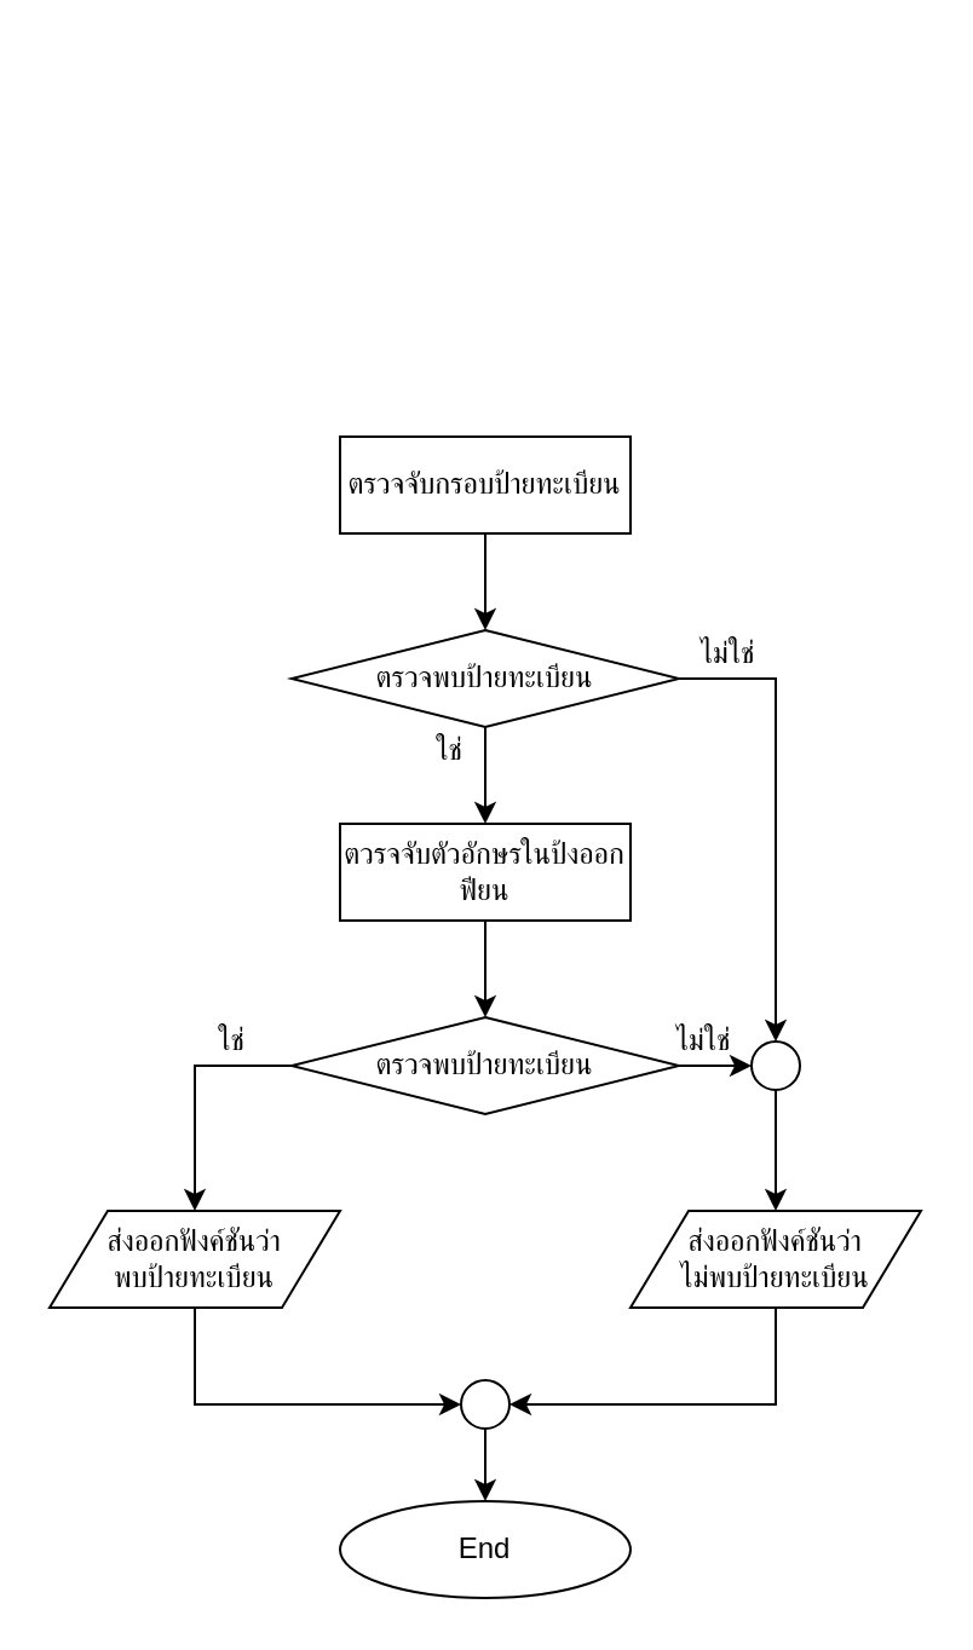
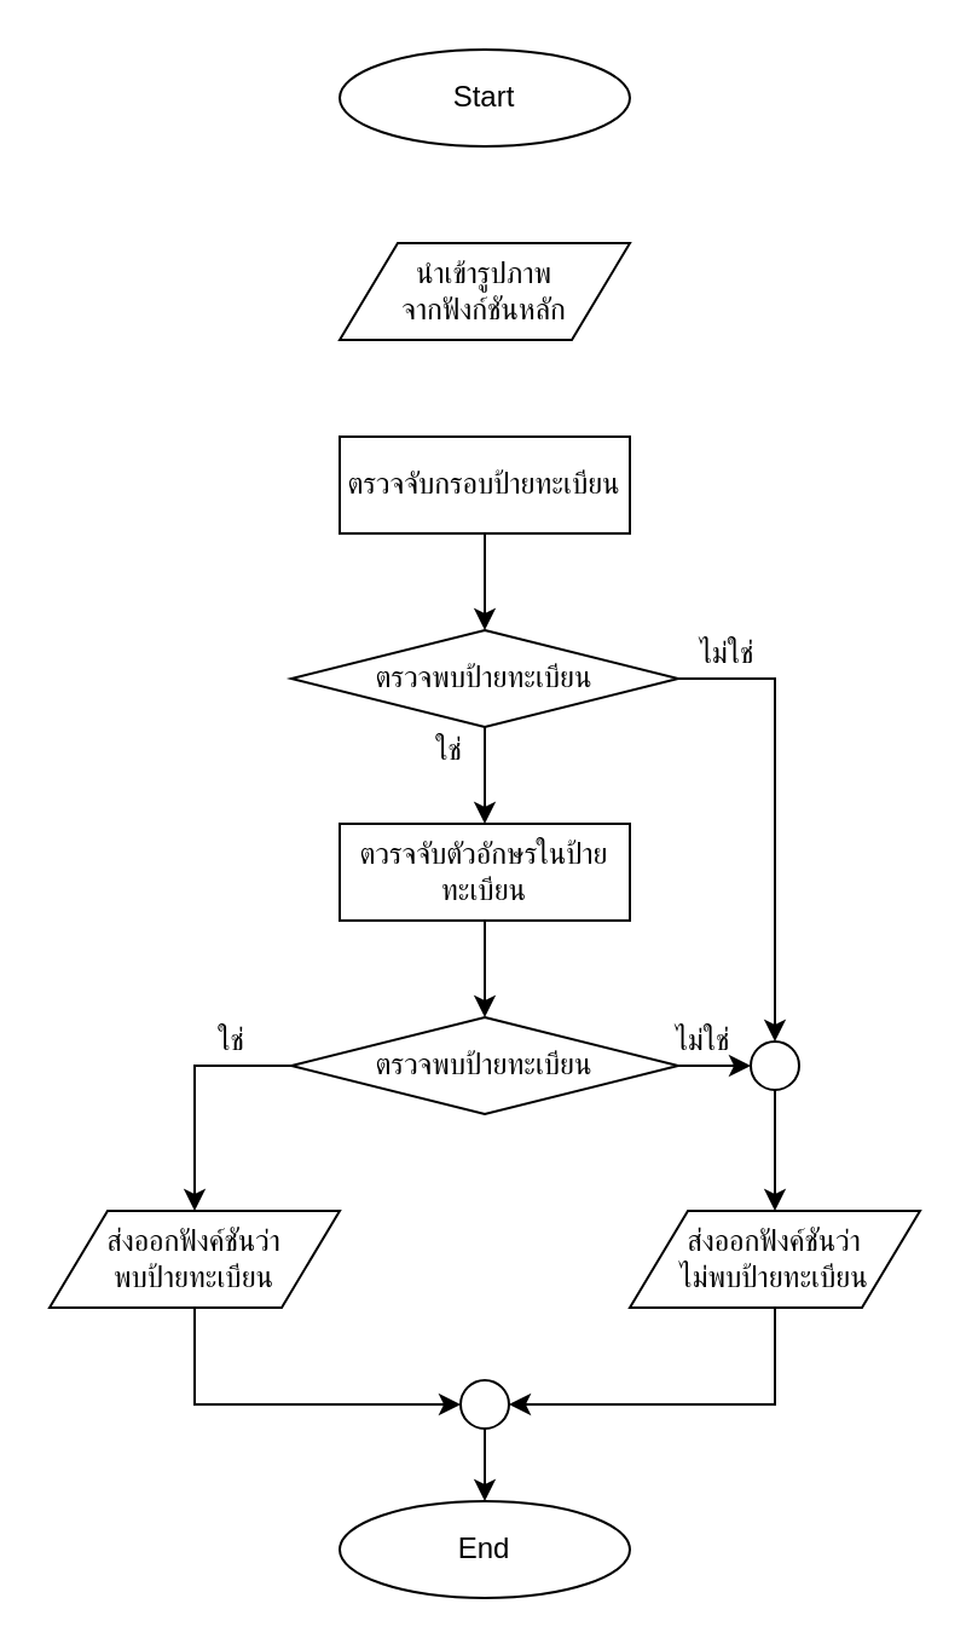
  <mxCell id="0" />
  <mxCell id="1" parent="0" />
+ <mxCell id="2" value="Start" style="ellipse;whiteSpace=wrap;html=1;" vertex="1" parent="1"><mxGeometry x="140" y="20" width="120" height="40" as="geometry" /></mxCell>
+ <mxCell id="3" value="นำเข้ารูปภาพ&lt;br&gt;จากฟังก์ชันหลัก" style="shape=parallelogram;perimeter=parallelogramPerimeter;whiteSpace=wrap;html=1;" vertex="1" parent="1"><mxGeometry x="140" y="100" width="120" height="40" as="geometry" /></mxCell>
  <mxCell id="4" value="" style="edgeStyle=orthogonalEdgeStyle;rounded=0;orthogonalLoop=1;jettySize=auto;html=1;" edge="1" parent="1" source="5" target="8"><mxGeometry relative="1" as="geometry" /></mxCell>
  <mxCell id="5" value="ตรวจจับกรอบป้ายทะเบียน" style="rounded=0;whiteSpace=wrap;html=1;" vertex="1" parent="1"><mxGeometry x="140" y="180" width="120" height="40" as="geometry" /></mxCell>
  <mxCell id="6" value="" style="edgeStyle=orthogonalEdgeStyle;rounded=0;orthogonalLoop=1;jettySize=auto;html=1;" edge="1" parent="1" source="8" target="19"><mxGeometry relative="1" as="geometry" /></mxCell>
  <mxCell id="7" style="edgeStyle=orthogonalEdgeStyle;rounded=0;orthogonalLoop=1;jettySize=auto;html=1;entryX=0.5;entryY=0;entryDx=0;entryDy=0;" edge="1" parent="1" source="8" target="24"><mxGeometry relative="1" as="geometry" /></mxCell>
  <mxCell id="8" value="ตรวจพบป้ายทะเบียน" style="rhombus;whiteSpace=wrap;html=1;" vertex="1" parent="1"><mxGeometry x="120" y="260" width="160" height="40" as="geometry" /></mxCell>
  <mxCell id="9" value="ใช่" style="text;html=1;align=center;verticalAlign=middle;resizable=0;points=[];;autosize=1;" vertex="1" parent="1"><mxGeometry x="170" y="300" width="30" height="20" as="geometry" /></mxCell>
  <mxCell id="10" value="ไม่ใช่" style="text;html=1;align=center;verticalAlign=middle;resizable=0;points=[];;autosize=1;" vertex="1" parent="1"><mxGeometry x="280" y="260" width="40" height="20" as="geometry" /></mxCell>
  <mxCell id="11" style="edgeStyle=orthogonalEdgeStyle;rounded=0;orthogonalLoop=1;jettySize=auto;html=1;entryX=0;entryY=0.5;entryDx=0;entryDy=0;" edge="1" parent="1" source="12" target="16"><mxGeometry relative="1" as="geometry"><Array as="points"><mxPoint x="80" y="580" /></Array></mxGeometry></mxCell>
  <mxCell id="12" value="&lt;div&gt;ส่งออกฟังค์ชันว่า&lt;/div&gt;&lt;div&gt;พบป้ายทะเบียน&lt;/div&gt;" style="shape=parallelogram;perimeter=parallelogramPerimeter;whiteSpace=wrap;html=1;" vertex="1" parent="1"><mxGeometry x="20" y="500" width="120" height="40" as="geometry" /></mxCell>
  <mxCell id="13" style="edgeStyle=orthogonalEdgeStyle;rounded=0;orthogonalLoop=1;jettySize=auto;html=1;entryX=1;entryY=0.5;entryDx=0;entryDy=0;" edge="1" parent="1" source="14" target="16"><mxGeometry relative="1" as="geometry"><Array as="points"><mxPoint x="320" y="580" /></Array></mxGeometry></mxCell>
  <mxCell id="14" value="&lt;div&gt;ส่งออกฟังค์ชันว่า&lt;/div&gt;&lt;div&gt;ไม่พบป้ายทะเบียน&lt;/div&gt;" style="shape=parallelogram;perimeter=parallelogramPerimeter;whiteSpace=wrap;html=1;" vertex="1" parent="1"><mxGeometry x="260" y="500" width="120" height="40" as="geometry" /></mxCell>
  <mxCell id="15" style="edgeStyle=orthogonalEdgeStyle;rounded=0;orthogonalLoop=1;jettySize=auto;html=1;entryX=0.5;entryY=0;entryDx=0;entryDy=0;" edge="1" parent="1" source="16" target="17"><mxGeometry relative="1" as="geometry" /></mxCell>
  <mxCell id="16" value="" style="ellipse;whiteSpace=wrap;html=1;aspect=fixed;" vertex="1" parent="1"><mxGeometry x="190" y="570" width="20" height="20" as="geometry" /></mxCell>
  <mxCell id="17" value="End" style="ellipse;whiteSpace=wrap;html=1;" vertex="1" parent="1"><mxGeometry x="140" y="620" width="120" height="40" as="geometry" /></mxCell>
  <mxCell id="18" value="" style="edgeStyle=orthogonalEdgeStyle;rounded=0;orthogonalLoop=1;jettySize=auto;html=1;" edge="1" parent="1" source="19" target="22"><mxGeometry relative="1" as="geometry" /></mxCell>
- <mxCell id="19" value="ตวรจจับตัวอักษรในป้งออกฟียน" style="rounded=0;whiteSpace=wrap;html=1;" vertex="1" parent="1"><mxGeometry x="140" y="340" width="120" height="40" as="geometry" /></mxCell>
+ <mxCell id="19" value="ตวรจจับตัวอักษรในป้ายทะเบียน" style="rounded=0;whiteSpace=wrap;html=1;" vertex="1" parent="1"><mxGeometry x="140" y="340" width="120" height="40" as="geometry" /></mxCell>
  <mxCell id="20" style="edgeStyle=orthogonalEdgeStyle;rounded=0;orthogonalLoop=1;jettySize=auto;html=1;entryX=0;entryY=0.5;entryDx=0;entryDy=0;" edge="1" parent="1" source="22" target="24"><mxGeometry relative="1" as="geometry" /></mxCell>
  <mxCell id="21" style="edgeStyle=orthogonalEdgeStyle;rounded=0;orthogonalLoop=1;jettySize=auto;html=1;entryX=0.5;entryY=0;entryDx=0;entryDy=0;" edge="1" parent="1" source="22" target="12"><mxGeometry relative="1" as="geometry"><Array as="points"><mxPoint x="80" y="440" /></Array></mxGeometry></mxCell>
  <mxCell id="22" value="ตรวจพบป้ายทะเบียน" style="rhombus;whiteSpace=wrap;html=1;" vertex="1" parent="1"><mxGeometry x="120" y="420" width="160" height="40" as="geometry" /></mxCell>
  <mxCell id="23" value="" style="edgeStyle=orthogonalEdgeStyle;rounded=0;orthogonalLoop=1;jettySize=auto;html=1;" edge="1" parent="1" source="24" target="14"><mxGeometry relative="1" as="geometry" /></mxCell>
  <mxCell id="24" value="" style="ellipse;whiteSpace=wrap;html=1;aspect=fixed;" vertex="1" parent="1"><mxGeometry x="310" y="430" width="20" height="20" as="geometry" /></mxCell>
  <mxCell id="25" value="ใช่" style="text;html=1;align=center;verticalAlign=middle;resizable=0;points=[];;autosize=1;" vertex="1" parent="1"><mxGeometry x="80" y="420" width="30" height="20" as="geometry" /></mxCell>
  <mxCell id="26" value="ไม่ใช่" style="text;html=1;align=center;verticalAlign=middle;resizable=0;points=[];;autosize=1;" vertex="1" parent="1"><mxGeometry x="270" y="420" width="40" height="20" as="geometry" /></mxCell>
